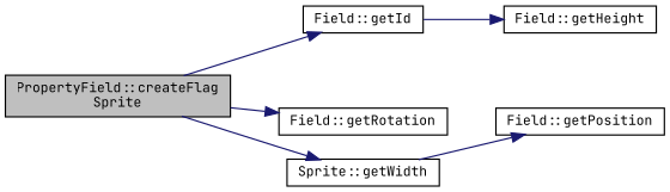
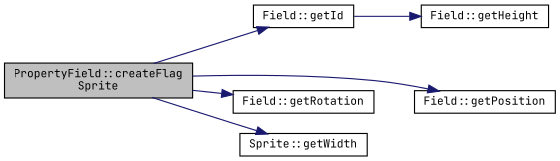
  digraph {
    fontname="JetBrains Mono"
    rankdir=LR
    node [color=black fillcolor=white fontname="JetBrains Mono" fontsize=10 shape=record style=filled]
    edge [color=midnightblue fontname="JetBrains Mono" fontsize=10 labelfontname=Helvetica labelfontsize=10 style=solid]
    n1 [fillcolor=grey75 fontcolor=black height=0.2 label="PropertyField::createFlag\lSprite" width=0.4]
    n2 [height=0.2 label="Field::getId" width=0.4]
    n3 [height=0.2 label="Field::getPosition" width=0.4]
    n4 [height=0.2 label="Field::getRotation" width=0.4]
    n5 [height=0.2 label="Sprite::getWidth" width=0.4]
    n6 [height=0.2 label="Field::getHeight" width=0.4]
    n1 -> n2
-   n5 -> n3
+   n1 -> n3
    n1 -> n4
    n1 -> n5
    n2 -> n6
  }
